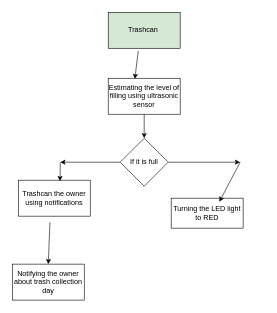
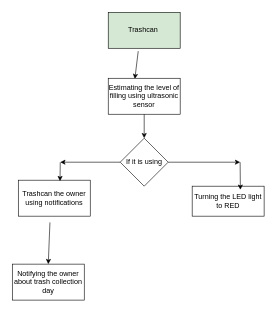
  <mxCell id="0" />
  <mxCell id="1" parent="0" />
  <mxCell id="2" value="Trashcan&amp;nbsp;" style="rounded=0;whiteSpace=wrap;html=1;fillColor=#d5e8d4;" vertex="1" parent="1"><mxGeometry x="180" y="20" width="120" height="60" as="geometry" /></mxCell>
  <mxCell id="3" value="" style="endArrow=classic;html=1;rounded=0;entryX=0.37;entryY=0.02;entryDx=0;entryDy=0;entryPerimeter=0;exitX=0.417;exitY=1.08;exitDx=0;exitDy=0;exitPerimeter=0;" edge="1" parent="1" source="2" target="4"><mxGeometry width="50" height="50" relative="1" as="geometry"><mxPoint x="220" y="90" as="sourcePoint" /><mxPoint x="250" y="90" as="targetPoint" /></mxGeometry></mxCell>
  <mxCell id="4" value="Estimating the level of filling using ultrasonic sensor" style="rounded=0;whiteSpace=wrap;html=1;" vertex="1" parent="1"><mxGeometry x="180" y="130" width="120" height="60" as="geometry" /></mxCell>
  <mxCell id="5" value="Trashcan the owner using notifications" style="rounded=0;whiteSpace=wrap;html=1;" vertex="1" parent="1"><mxGeometry x="30" y="300" width="120" height="60" as="geometry" /></mxCell>
- <mxCell id="6" value="Turning the LED light to RED" style="rounded=0;whiteSpace=wrap;html=1;" vertex="1" parent="1"><mxGeometry x="285" y="330" width="120" height="50" as="geometry" /></mxCell>
+ <mxCell id="6" value="Turning the LED light to RED" style="rounded=0;whiteSpace=wrap;html=1;" vertex="1" parent="1"><mxGeometry x="320" y="310" width="120" height="50" as="geometry" /></mxCell>
  <mxCell id="7" value="" style="endArrow=classic;html=1;rounded=0;exitX=0.44;exitY=1.173;exitDx=0;exitDy=0;exitPerimeter=0;" edge="1" parent="1" source="5"><mxGeometry width="50" height="50" relative="1" as="geometry"><mxPoint x="220" y="320" as="sourcePoint" /><mxPoint x="80" y="440" as="targetPoint" /></mxGeometry></mxCell>
  <mxCell id="8" value="Notifying the owner about trash collection day" style="rounded=0;whiteSpace=wrap;html=1;" vertex="1" parent="1"><mxGeometry x="20" y="440" width="120" height="60" as="geometry" /></mxCell>
  <mxCell id="9" value="" style="endArrow=classic;html=1;rounded=0;exitX=0.5;exitY=1;exitDx=0;exitDy=0;" edge="1" parent="1" source="4" target="10"><mxGeometry width="50" height="50" relative="1" as="geometry"><mxPoint x="220" y="230" as="sourcePoint" /><mxPoint x="240" y="240" as="targetPoint" /></mxGeometry></mxCell>
- <mxCell id="10" value="If it is full" style="rhombus;whiteSpace=wrap;html=1;" vertex="1" parent="1"><mxGeometry x="200" y="230" width="80" height="80" as="geometry" /></mxCell>
+ <mxCell id="10" value="If it is using" style="rhombus;whiteSpace=wrap;html=1;" vertex="1" parent="1"><mxGeometry x="200" y="230" width="80" height="80" as="geometry" /></mxCell>
  <mxCell id="11" value="" style="endArrow=classic;html=1;rounded=0;" edge="1" parent="1"><mxGeometry width="50" height="50" relative="1" as="geometry"><mxPoint x="280" y="270" as="sourcePoint" /><mxPoint x="400" y="270" as="targetPoint" /></mxGeometry></mxCell>
  <mxCell id="12" value="" style="endArrow=classic;html=1;rounded=0;entryX=0.67;entryY=0.12;entryDx=0;entryDy=0;entryPerimeter=0;" edge="1" parent="1" target="6"><mxGeometry width="50" height="50" relative="1" as="geometry"><mxPoint x="400" y="270" as="sourcePoint" /><mxPoint x="270" y="270" as="targetPoint" /></mxGeometry></mxCell>
  <mxCell id="13" value="" style="endArrow=classic;html=1;rounded=0;exitX=0;exitY=0.5;exitDx=0;exitDy=0;" edge="1" parent="1" source="10"><mxGeometry width="50" height="50" relative="1" as="geometry"><mxPoint x="220" y="320" as="sourcePoint" /><mxPoint x="100" y="270" as="targetPoint" /></mxGeometry></mxCell>
  <mxCell id="14" value="" style="endArrow=classic;html=1;rounded=0;entryX=0.58;entryY=0.027;entryDx=0;entryDy=0;entryPerimeter=0;" edge="1" parent="1" target="5"><mxGeometry width="50" height="50" relative="1" as="geometry"><mxPoint x="100" y="270" as="sourcePoint" /><mxPoint x="270" y="270" as="targetPoint" /></mxGeometry></mxCell>
